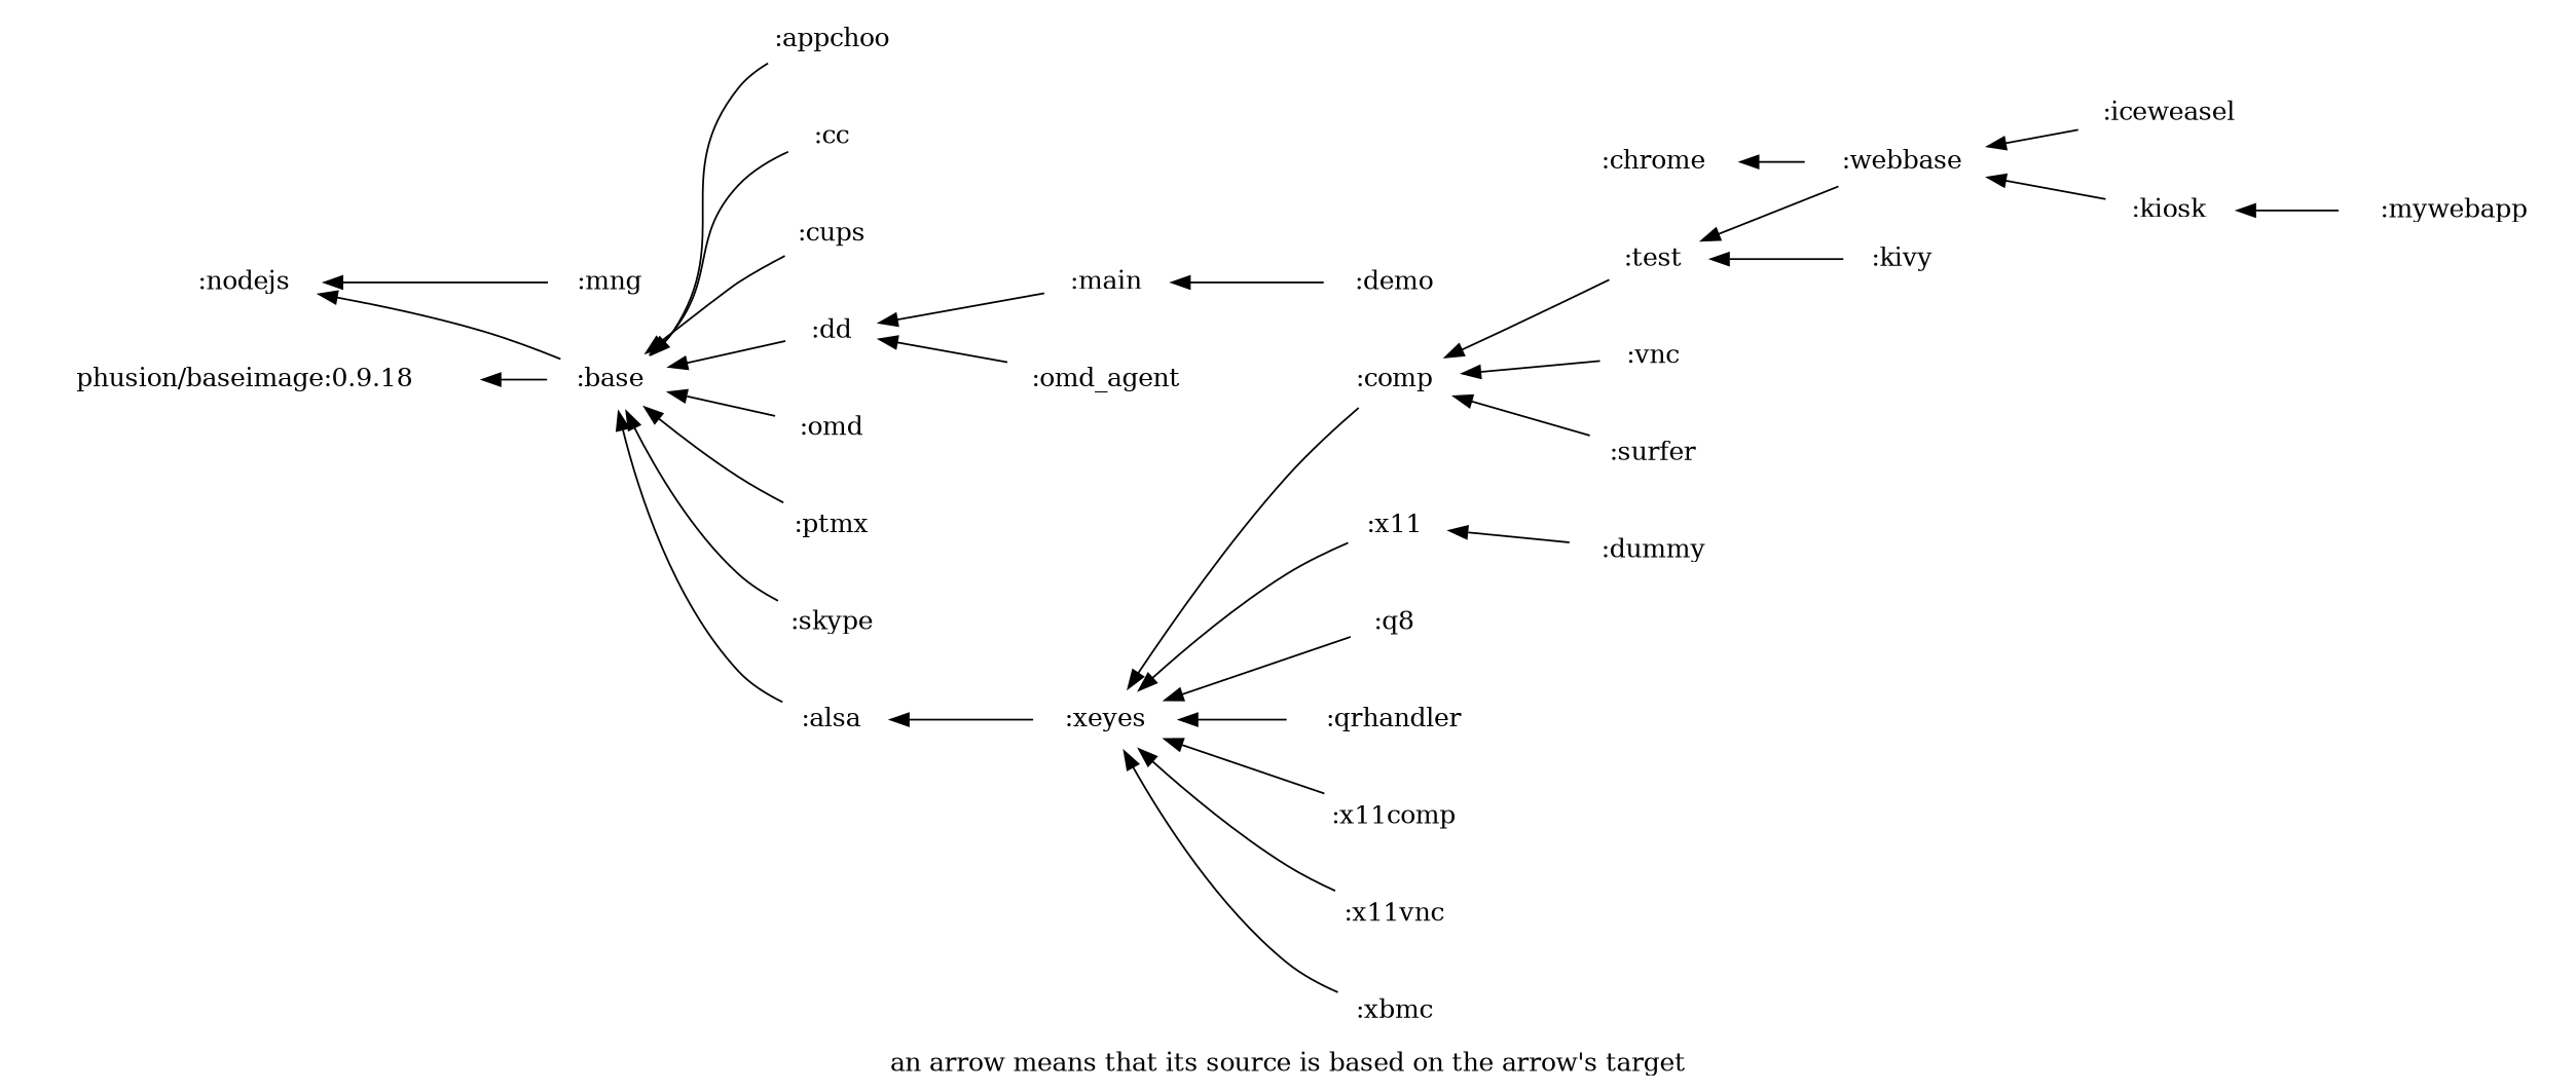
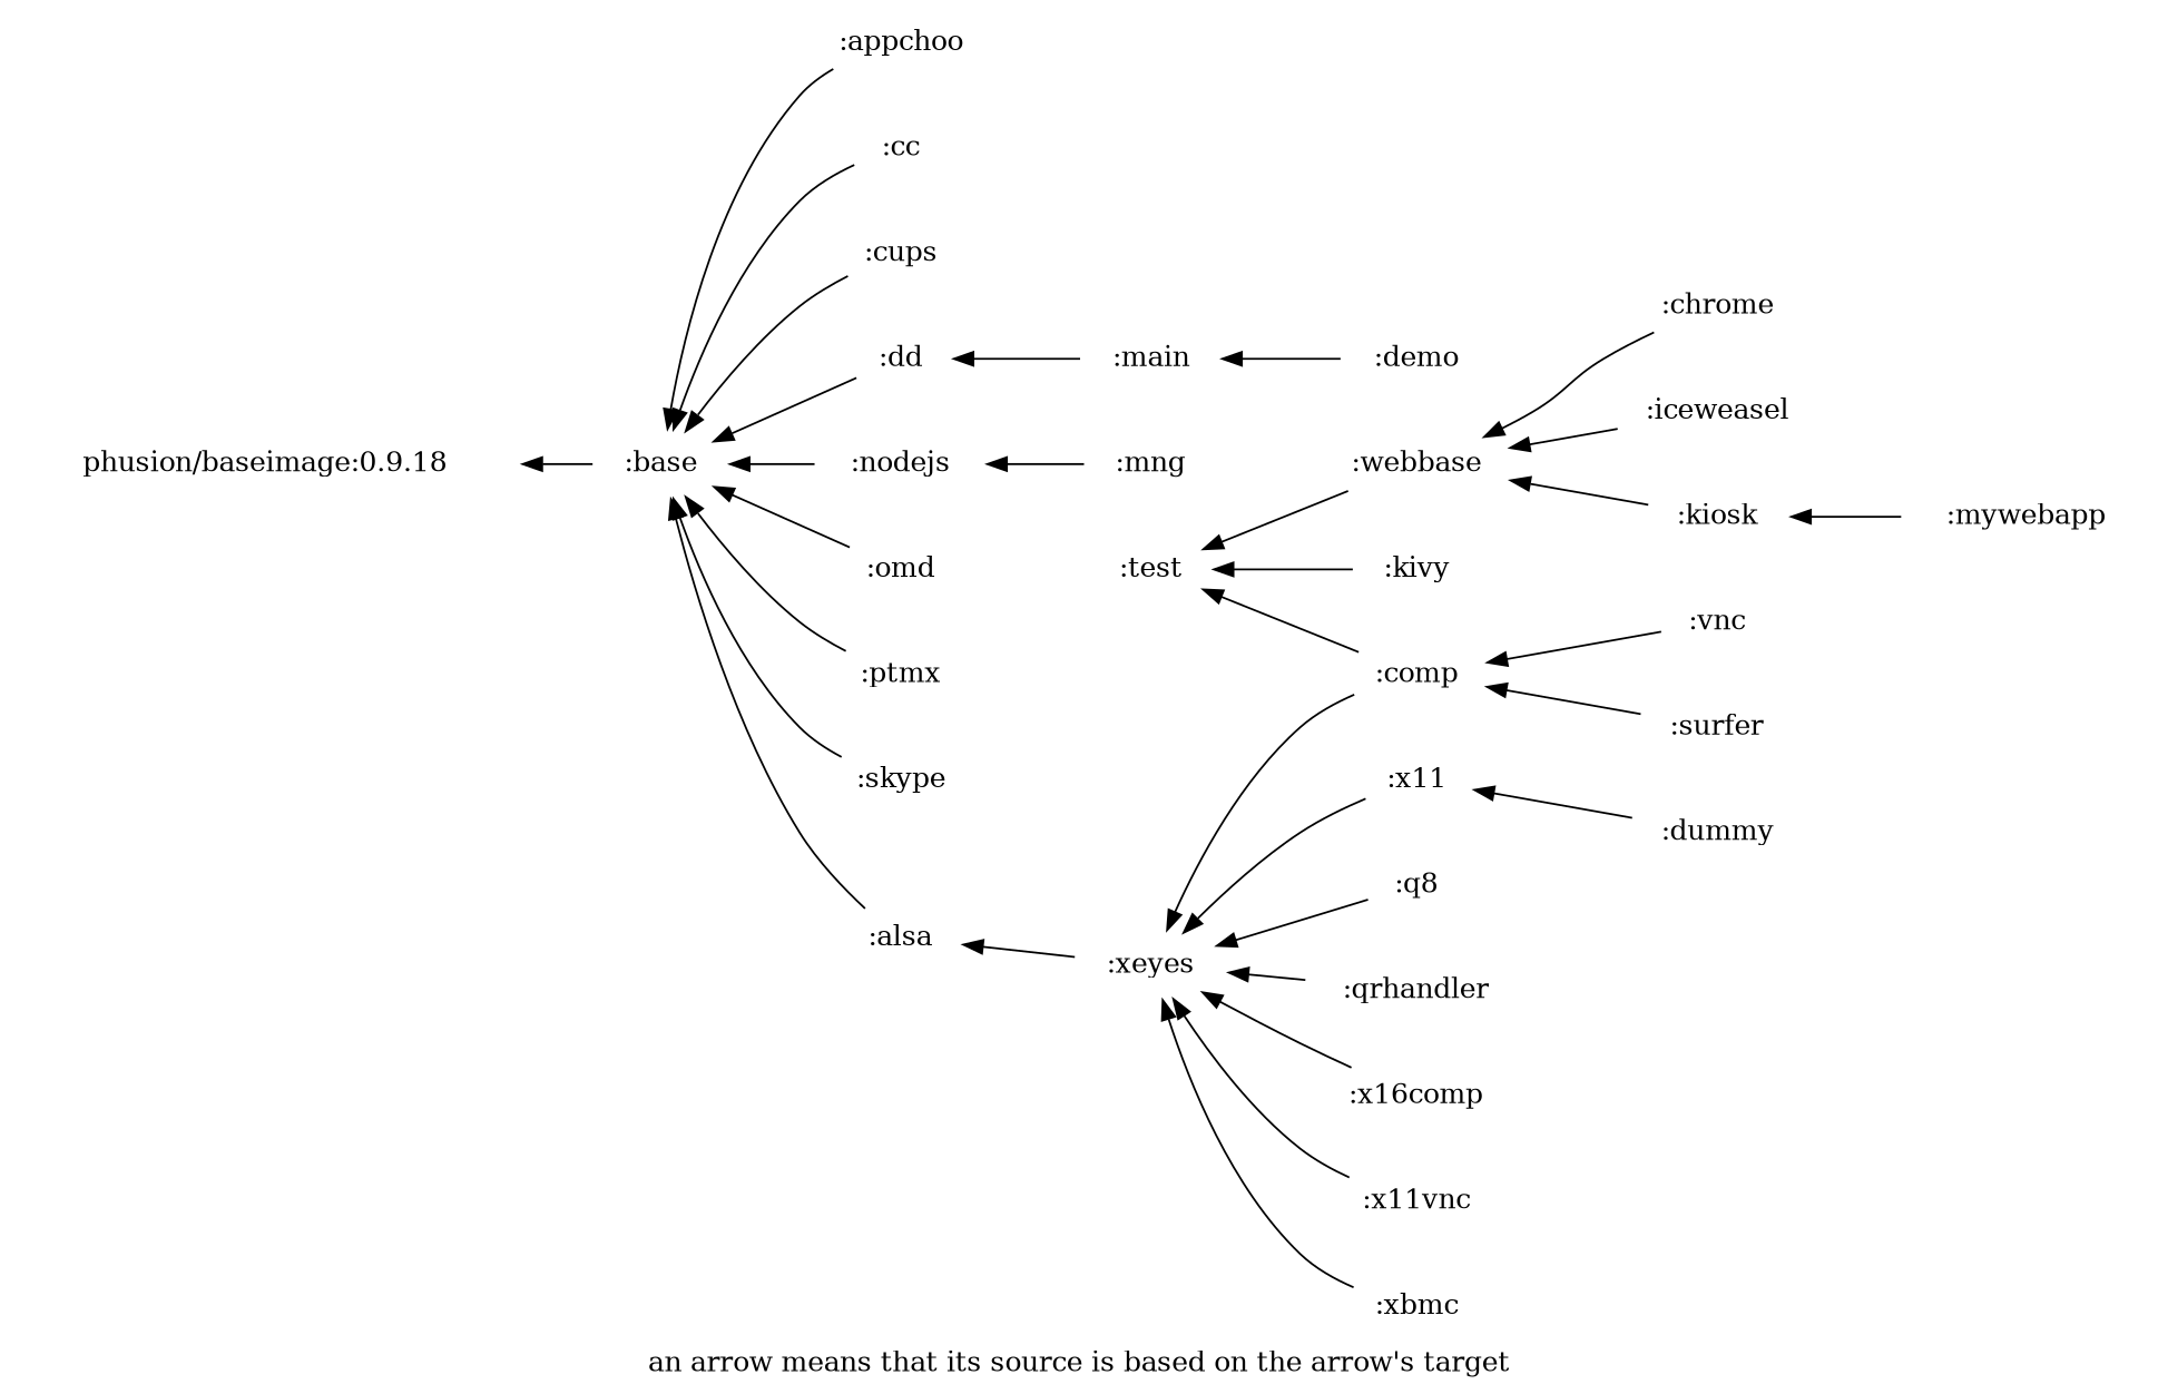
  digraph {
    label="an arrow means that its source is based on the arrow's target"
    labelloc=b
    rankdir=RL
    node [color=white]
    ":alsa"
    ":base"
    "phusion/baseimage:0.9.18"
    ":appchoo"
    ":cc"
    ":chrome"
    ":webbase"
    ":test"
    n9 [label=":comp"]
    ":cups"
    ":dd"
    ":demo"
    ":main"
    ":dummy"
    ":x11"
    ":xeyes"
    ":iceweasel"
    ":kiosk"
    ":kivy"
    ":mng"
    ":nodejs"
    ":mywebapp"
    ":omd"
-   ":omd_agent"
    n25 [label=":vnc"]
    ":ptmx"
    n27 [label=":q8"]
    ":qrhandler"
    ":skype"
    ":surfer"
-   ":x11comp"
+   ":x11comp" [label=":x16comp"]
    ":x11vnc"
    ":xbmc"
    ":alsa" -> ":base"
    ":base" -> "phusion/baseimage:0.9.18"
    ":appchoo" -> ":base"
    ":cc" -> ":base"
-   ":webbase" -> ":chrome"
+   ":chrome" -> ":webbase"
    ":webbase" -> ":test"
-   ":test" -> n9
+   n9 -> ":test"
    n9 -> ":xeyes"
    ":cups" -> ":base"
    ":dd" -> ":base"
    ":demo" -> ":main"
    ":main" -> ":dd"
    ":dummy" -> ":x11"
    ":x11" -> ":xeyes"
    ":xeyes" -> ":alsa"
    ":iceweasel" -> ":webbase"
    ":kiosk" -> ":webbase"
    ":kivy" -> ":test"
    ":mng" -> ":nodejs"
-   ":base" -> ":nodejs"
+   ":nodejs" -> ":base"
    ":mywebapp" -> ":kiosk"
    ":omd" -> ":base"
-   ":omd_agent" -> ":dd"
    n25 -> n9
    ":ptmx" -> ":base"
    n27 -> ":xeyes"
    ":qrhandler" -> ":xeyes"
    ":skype" -> ":base"
    ":surfer" -> n9
    ":x11comp" -> ":xeyes"
    ":x11vnc" -> ":xeyes"
    ":xbmc" -> ":xeyes"
  }
